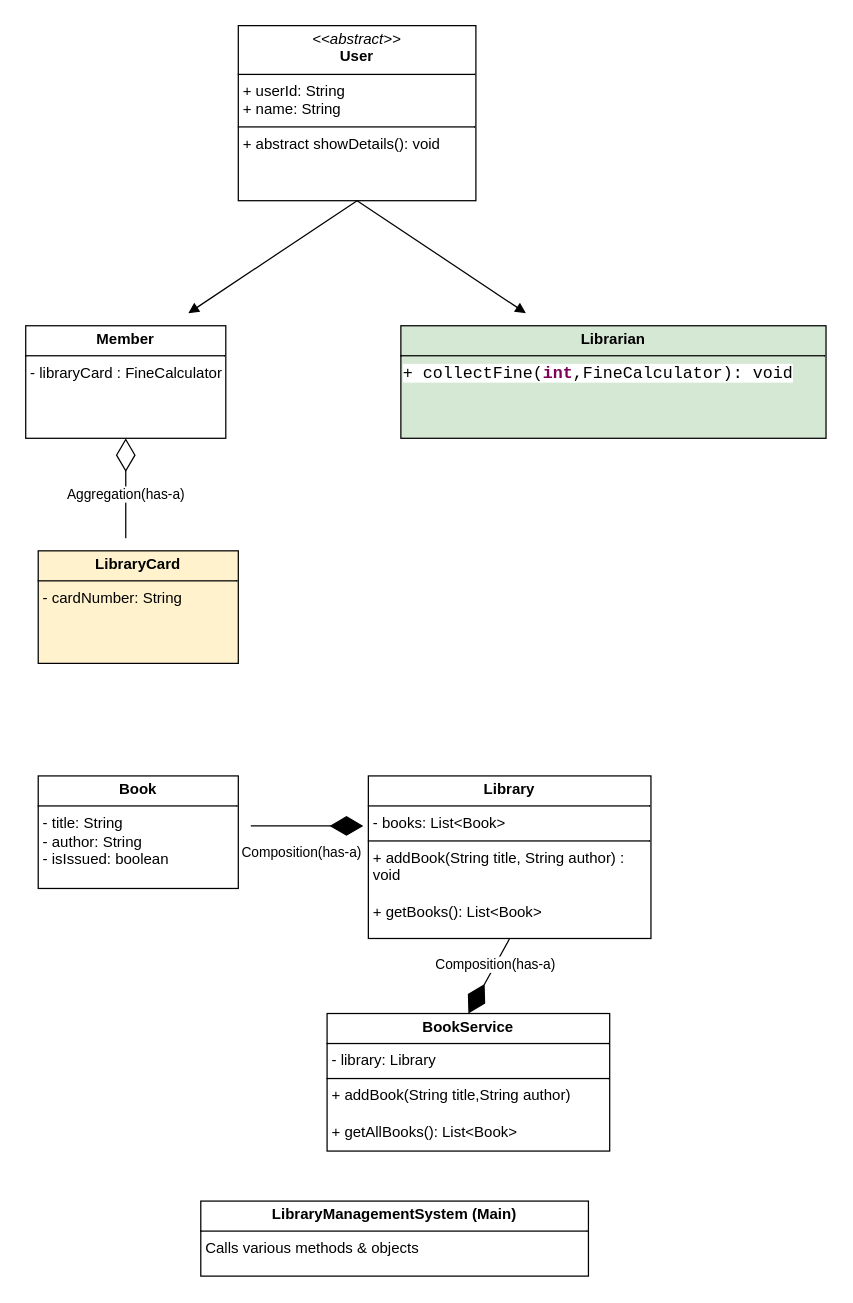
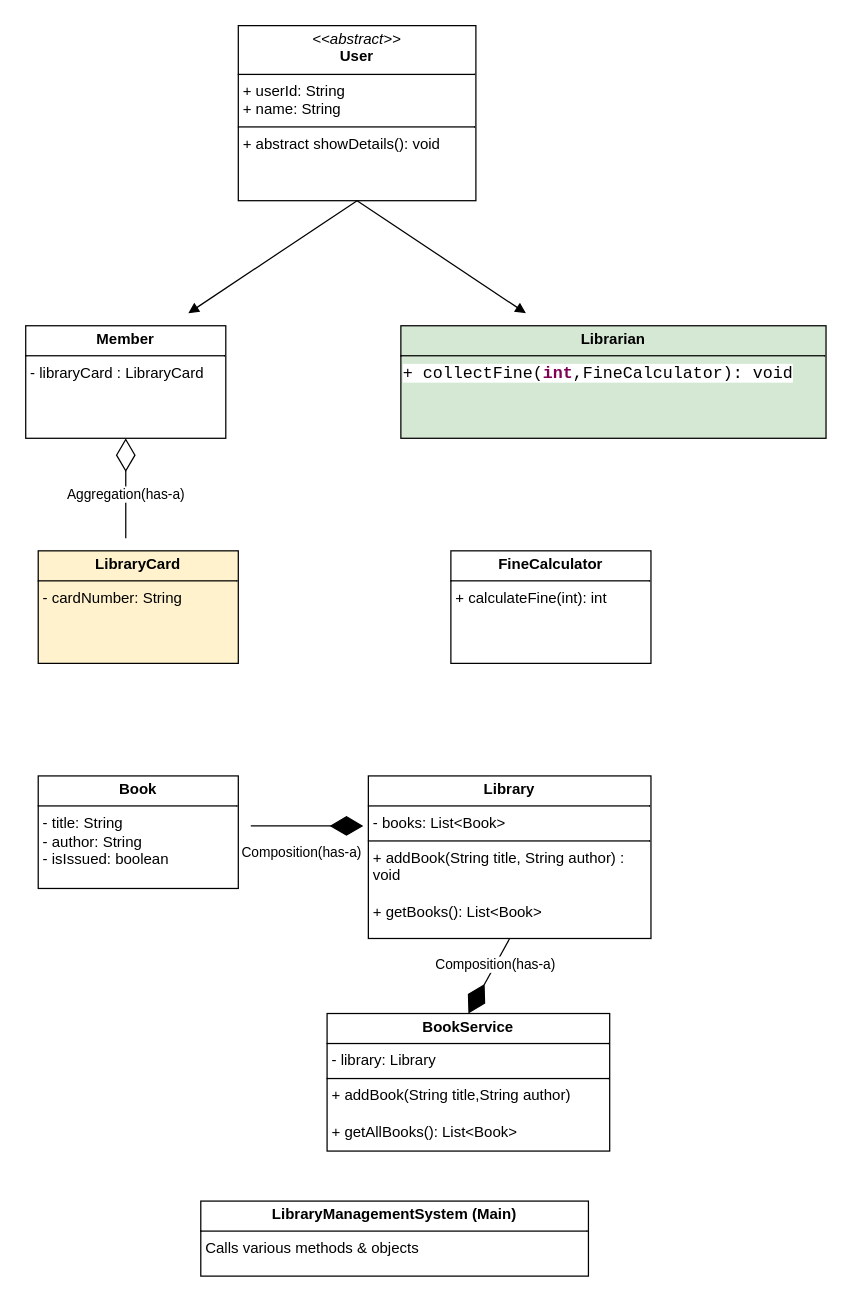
  <mxCell id="0" />
  <mxCell id="1" parent="0" />
  <mxCell id="2" value="&lt;p style=&quot;margin:0px;margin-top:4px;text-align:center;&quot;&gt;&lt;i&gt;&amp;lt;&amp;lt;abstract&amp;gt;&amp;gt;&lt;/i&gt;&lt;br&gt;&lt;b&gt;User&lt;/b&gt;&lt;/p&gt;&lt;hr size=&quot;1&quot; style=&quot;border-style:solid;&quot;&gt;&lt;p style=&quot;margin:0px;margin-left:4px;&quot;&gt;+ userId: String&lt;br&gt;+ name: String&lt;/p&gt;&lt;hr size=&quot;1&quot; style=&quot;border-style:solid;&quot;&gt;&lt;p style=&quot;margin:0px;margin-left:4px;&quot;&gt;+ abstract showDetails(): void&lt;br&gt;&lt;br&gt;&lt;/p&gt;" style="verticalAlign=top;align=left;overflow=fill;html=1;whiteSpace=wrap;" parent="1" vertex="1"><mxGeometry x="190" y="20" width="190" height="140" as="geometry" /></mxCell>
- <mxCell id="3" value="&lt;p style=&quot;margin:0px;margin-top:4px;text-align:center;&quot;&gt;&lt;b&gt;Member&lt;/b&gt;&lt;/p&gt;&lt;hr size=&quot;1&quot; style=&quot;border-style:solid;&quot;&gt;&lt;p style=&quot;margin:0px;margin-left:4px;&quot;&gt;- libraryCard : FineCalculator&lt;/p&gt;&lt;p style=&quot;margin:0px;margin-left:4px;&quot;&gt;&lt;br&gt;&lt;/p&gt;" style="verticalAlign=top;align=left;overflow=fill;html=1;whiteSpace=wrap;" parent="1" vertex="1"><mxGeometry x="20" y="260" width="160" height="90" as="geometry" /></mxCell>
+ <mxCell id="3" value="&lt;p style=&quot;margin:0px;margin-top:4px;text-align:center;&quot;&gt;&lt;b&gt;Member&lt;/b&gt;&lt;/p&gt;&lt;hr size=&quot;1&quot; style=&quot;border-style:solid;&quot;&gt;&lt;p style=&quot;margin:0px;margin-left:4px;&quot;&gt;- libraryCard : LibraryCard&lt;/p&gt;&lt;p style=&quot;margin:0px;margin-left:4px;&quot;&gt;&lt;br&gt;&lt;/p&gt;" style="verticalAlign=top;align=left;overflow=fill;html=1;whiteSpace=wrap;" parent="1" vertex="1"><mxGeometry x="20" y="260" width="160" height="90" as="geometry" /></mxCell>
  <mxCell id="4" value="&lt;p style=&quot;margin:0px;margin-top:4px;text-align:center;&quot;&gt;&lt;b&gt;Librarian&lt;/b&gt;&lt;/p&gt;&lt;hr size=&quot;1&quot; style=&quot;border-style:solid;&quot;&gt;&lt;div style=&quot;padding: 0px 0px 0px 2px;&quot;&gt;&lt;div style=&quot;font-family: &amp;quot;Courier New&amp;quot;; font-size: 10pt; white-space: pre;&quot;&gt;&lt;p style=&quot;margin: 0px;&quot;&gt;&lt;font style=&quot;background-color: light-dark(#ffffff, var(--ge-dark-color, #121212));&quot;&gt;+ collectFine(&lt;span style=&quot;font-weight: bold; color: rgb(127, 0, 85);&quot;&gt;int&lt;/span&gt;,FineCalculator): void&lt;/font&gt;&lt;/p&gt;&lt;/div&gt;&lt;/div&gt;&lt;p style=&quot;margin:0px;margin-left:4px;&quot;&gt;&lt;br&gt;&lt;/p&gt;" style="verticalAlign=top;align=left;overflow=fill;html=1;whiteSpace=wrap;fillColor=#d5e8d4;" parent="1" vertex="1"><mxGeometry x="320" y="260" width="340" height="90" as="geometry" /></mxCell>
  <mxCell id="5" value="&lt;p style=&quot;margin:0px;margin-top:4px;text-align:center;&quot;&gt;&lt;b&gt;LibraryCard&lt;/b&gt;&lt;/p&gt;&lt;hr size=&quot;1&quot; style=&quot;border-style:solid;&quot;&gt;&lt;p style=&quot;margin:0px;margin-left:4px;&quot;&gt;- cardNumber: String&lt;/p&gt;&lt;p style=&quot;margin:0px;margin-left:4px;&quot;&gt;&lt;br&gt;&lt;/p&gt;" style="verticalAlign=top;align=left;overflow=fill;html=1;whiteSpace=wrap;fillColor=#fff2cc;" parent="1" vertex="1"><mxGeometry x="30" y="440" width="160" height="90" as="geometry" /></mxCell>
+ <mxCell id="6" value="&lt;p style=&quot;margin:0px;margin-top:4px;text-align:center;&quot;&gt;&lt;b&gt;FineCalculator&lt;/b&gt;&lt;/p&gt;&lt;hr size=&quot;1&quot; style=&quot;border-style:solid;&quot;&gt;&lt;p style=&quot;margin:0px;margin-left:4px;&quot;&gt;+ calculateFine(int): int&lt;/p&gt;" style="verticalAlign=top;align=left;overflow=fill;html=1;whiteSpace=wrap;" parent="1" vertex="1"><mxGeometry x="360" y="440" width="160" height="90" as="geometry" /></mxCell>
  <mxCell id="7" value="&lt;p style=&quot;margin:0px;margin-top:4px;text-align:center;&quot;&gt;&lt;b&gt;Book&lt;/b&gt;&lt;/p&gt;&lt;hr size=&quot;1&quot; style=&quot;border-style:solid;&quot;&gt;&lt;p style=&quot;margin:0px;margin-left:4px;&quot;&gt;- title: String&lt;/p&gt;&lt;p style=&quot;margin:0px;margin-left:4px;&quot;&gt;- author: String&lt;br&gt;&lt;/p&gt;&lt;p style=&quot;margin:0px;margin-left:4px;&quot;&gt;- isIssued: boolean&lt;br&gt;&lt;/p&gt;&lt;p style=&quot;margin:0px;margin-left:4px;&quot;&gt;&lt;br&gt;&lt;/p&gt;" style="verticalAlign=top;align=left;overflow=fill;html=1;whiteSpace=wrap;" parent="1" vertex="1"><mxGeometry x="30" y="620" width="160" height="90" as="geometry" /></mxCell>
  <mxCell id="8" value="&lt;p style=&quot;margin:0px;margin-top:4px;text-align:center;&quot;&gt;&lt;b&gt;Library&lt;/b&gt;&lt;br&gt;&lt;/p&gt;&lt;hr size=&quot;1&quot; style=&quot;border-style:solid;&quot;&gt;&lt;p style=&quot;margin:0px;margin-left:4px;&quot;&gt;- books: List&amp;lt;Book&amp;gt;&lt;br&gt;&lt;/p&gt;&lt;hr size=&quot;1&quot; style=&quot;border-style:solid;&quot;&gt;&lt;p style=&quot;margin:0px;margin-left:4px;&quot;&gt;+ addBook(String title, String author) : void&lt;br&gt;&lt;/p&gt;&lt;p style=&quot;margin:0px;margin-left:4px;&quot;&gt;&lt;br&gt;&lt;/p&gt;&lt;p style=&quot;margin:0px;margin-left:4px;&quot;&gt;+ getBooks(): List&amp;lt;Book&amp;gt;&lt;br&gt;&lt;/p&gt;" style="verticalAlign=top;align=left;overflow=fill;html=1;whiteSpace=wrap;" parent="1" vertex="1"><mxGeometry x="294" y="620" width="226" height="130" as="geometry" /></mxCell>
  <mxCell id="9" value="&lt;p style=&quot;margin:0px;margin-top:4px;text-align:center;&quot;&gt;&lt;b&gt;BookService&lt;/b&gt;&lt;br&gt;&lt;/p&gt;&lt;hr size=&quot;1&quot; style=&quot;border-style:solid;&quot;&gt;&lt;p style=&quot;margin:0px;margin-left:4px;&quot;&gt;- library: Library&lt;br&gt;&lt;/p&gt;&lt;hr size=&quot;1&quot; style=&quot;border-style:solid;&quot;&gt;&lt;p style=&quot;margin:0px;margin-left:4px;&quot;&gt;+ addBook(String title,String author)&amp;nbsp;&lt;/p&gt;&lt;p style=&quot;margin:0px;margin-left:4px;&quot;&gt;&lt;br&gt;&lt;/p&gt;&lt;p style=&quot;margin:0px;margin-left:4px;&quot;&gt;+ getAllBooks(): List&amp;lt;Book&amp;gt;&amp;nbsp;&lt;br&gt;&lt;/p&gt;" style="verticalAlign=top;align=left;overflow=fill;html=1;whiteSpace=wrap;" parent="1" vertex="1"><mxGeometry x="261" y="810" width="226" height="110" as="geometry" /></mxCell>
  <mxCell id="10" value="&lt;p style=&quot;margin:0px;margin-top:4px;text-align:center;&quot;&gt;&lt;b&gt;LibraryManagementSystem (Main)&lt;/b&gt;&lt;br&gt;&lt;/p&gt;&lt;hr size=&quot;1&quot; style=&quot;border-style:solid;&quot;&gt;&lt;p style=&quot;margin:0px;margin-left:4px;&quot;&gt;Calls various methods &amp;amp; objects&lt;/p&gt;&lt;p style=&quot;margin:0px;margin-left:4px;&quot;&gt;&lt;br&gt;&lt;/p&gt;" style="verticalAlign=top;align=left;overflow=fill;html=1;whiteSpace=wrap;direction=south;" parent="1" vertex="1"><mxGeometry x="160" y="960" width="310" height="60" as="geometry" /></mxCell>
  <mxCell id="11" value="" style="html=1;verticalAlign=bottom;endArrow=block;curved=0;rounded=0;exitX=0.5;exitY=1;exitDx=0;exitDy=0;" parent="1" source="2" edge="1"><mxGeometry width="80" relative="1" as="geometry"><mxPoint x="330" y="240" as="sourcePoint" /><mxPoint x="420" y="250" as="targetPoint" /></mxGeometry></mxCell>
  <mxCell id="12" value="" style="html=1;verticalAlign=bottom;endArrow=block;curved=0;rounded=0;exitX=0.5;exitY=1;exitDx=0;exitDy=0;" parent="1" source="2" edge="1"><mxGeometry width="80" relative="1" as="geometry"><mxPoint x="260" y="180" as="sourcePoint" /><mxPoint x="150" y="250" as="targetPoint" /></mxGeometry></mxCell>
  <mxCell id="13" value="" style="endArrow=diamondThin;endFill=0;endSize=24;html=1;rounded=0;entryX=0.5;entryY=1;entryDx=0;entryDy=0;" parent="1" target="3" edge="1"><mxGeometry width="160" relative="1" as="geometry"><mxPoint x="100" y="430" as="sourcePoint" /><mxPoint x="99.5" y="440" as="targetPoint" /></mxGeometry></mxCell>
  <mxCell id="14" value="Aggregation(has-a)" style="edgeLabel;html=1;align=center;verticalAlign=middle;resizable=0;points=[];" parent="13" vertex="1" connectable="0"><mxGeometry x="-0.1" y="1" relative="1" as="geometry"><mxPoint as="offset" /></mxGeometry></mxCell>
  <mxCell id="15" value="" style="endArrow=diamondThin;endFill=1;endSize=24;html=1;rounded=0;entryX=0.5;entryY=0;entryDx=0;entryDy=0;exitX=0.5;exitY=1;exitDx=0;exitDy=0;" parent="1" source="8" target="9" edge="1"><mxGeometry width="160" relative="1" as="geometry"><mxPoint x="290" y="740" as="sourcePoint" /><mxPoint x="450" y="740" as="targetPoint" /></mxGeometry></mxCell>
  <mxCell id="16" value="Composition(has-a)&amp;nbsp;" style="edgeLabel;html=1;align=center;verticalAlign=middle;resizable=0;points=[];" parent="15" vertex="1" connectable="0"><mxGeometry x="-0.314" y="1" relative="1" as="geometry"><mxPoint as="offset" /></mxGeometry></mxCell>
  <mxCell id="17" value="" style="endArrow=diamondThin;endFill=1;endSize=24;html=1;rounded=0;" parent="1" edge="1"><mxGeometry width="160" relative="1" as="geometry"><mxPoint x="200" y="660" as="sourcePoint" /><mxPoint x="290" y="660" as="targetPoint" /></mxGeometry></mxCell>
  <mxCell id="18" value="Composition(has-a)&amp;nbsp;" style="edgeLabel;html=1;align=center;verticalAlign=middle;resizable=0;points=[];" parent="17" vertex="1" connectable="0"><mxGeometry x="-0.314" y="1" relative="1" as="geometry"><mxPoint x="10" y="21" as="offset" /></mxGeometry></mxCell>
